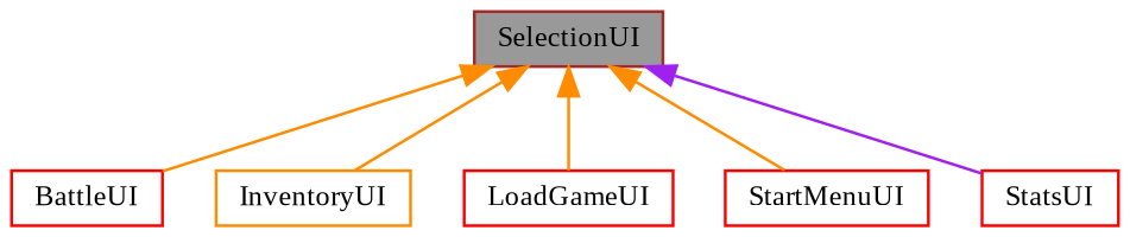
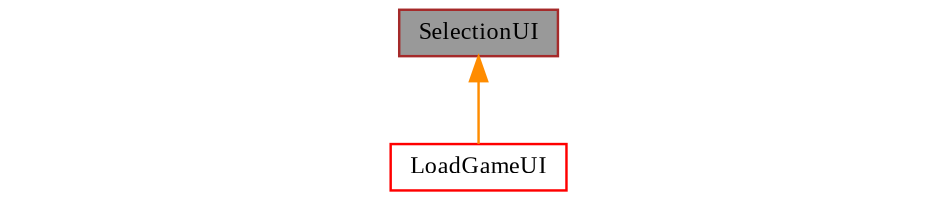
  digraph {
    fontname="Liberation Serif"
    node [color=red fillcolor=white fontname="Liberation Serif" fontsize=10 shape=box style=filled]
    edge [color=darkorange dir=back fontname="Liberation Serif" fontsize=10 labelfontname=Helvetica labelfontsize=10 style=solid]
    n1 [color=brown fillcolor=grey60 fontcolor=black height=0.2 label=SelectionUI width=0.4]
-   n2 [height=0.2 label=BattleUI width=0.4]
-   n3 [color=darkorange height=0.2 label=InventoryUI width=0.4]
    n4 [height=0.2 label=LoadGameUI width=0.4]
-   n5 [height=0.2 label=StartMenuUI width=0.4]
-   n6 [height=0.2 label=StatsUI width=0.4]
-   n1 -> n2
-   n1 -> n3
    n1 -> n4
-   n1 -> n5
-   n1 -> n6 [color=purple]
  }
